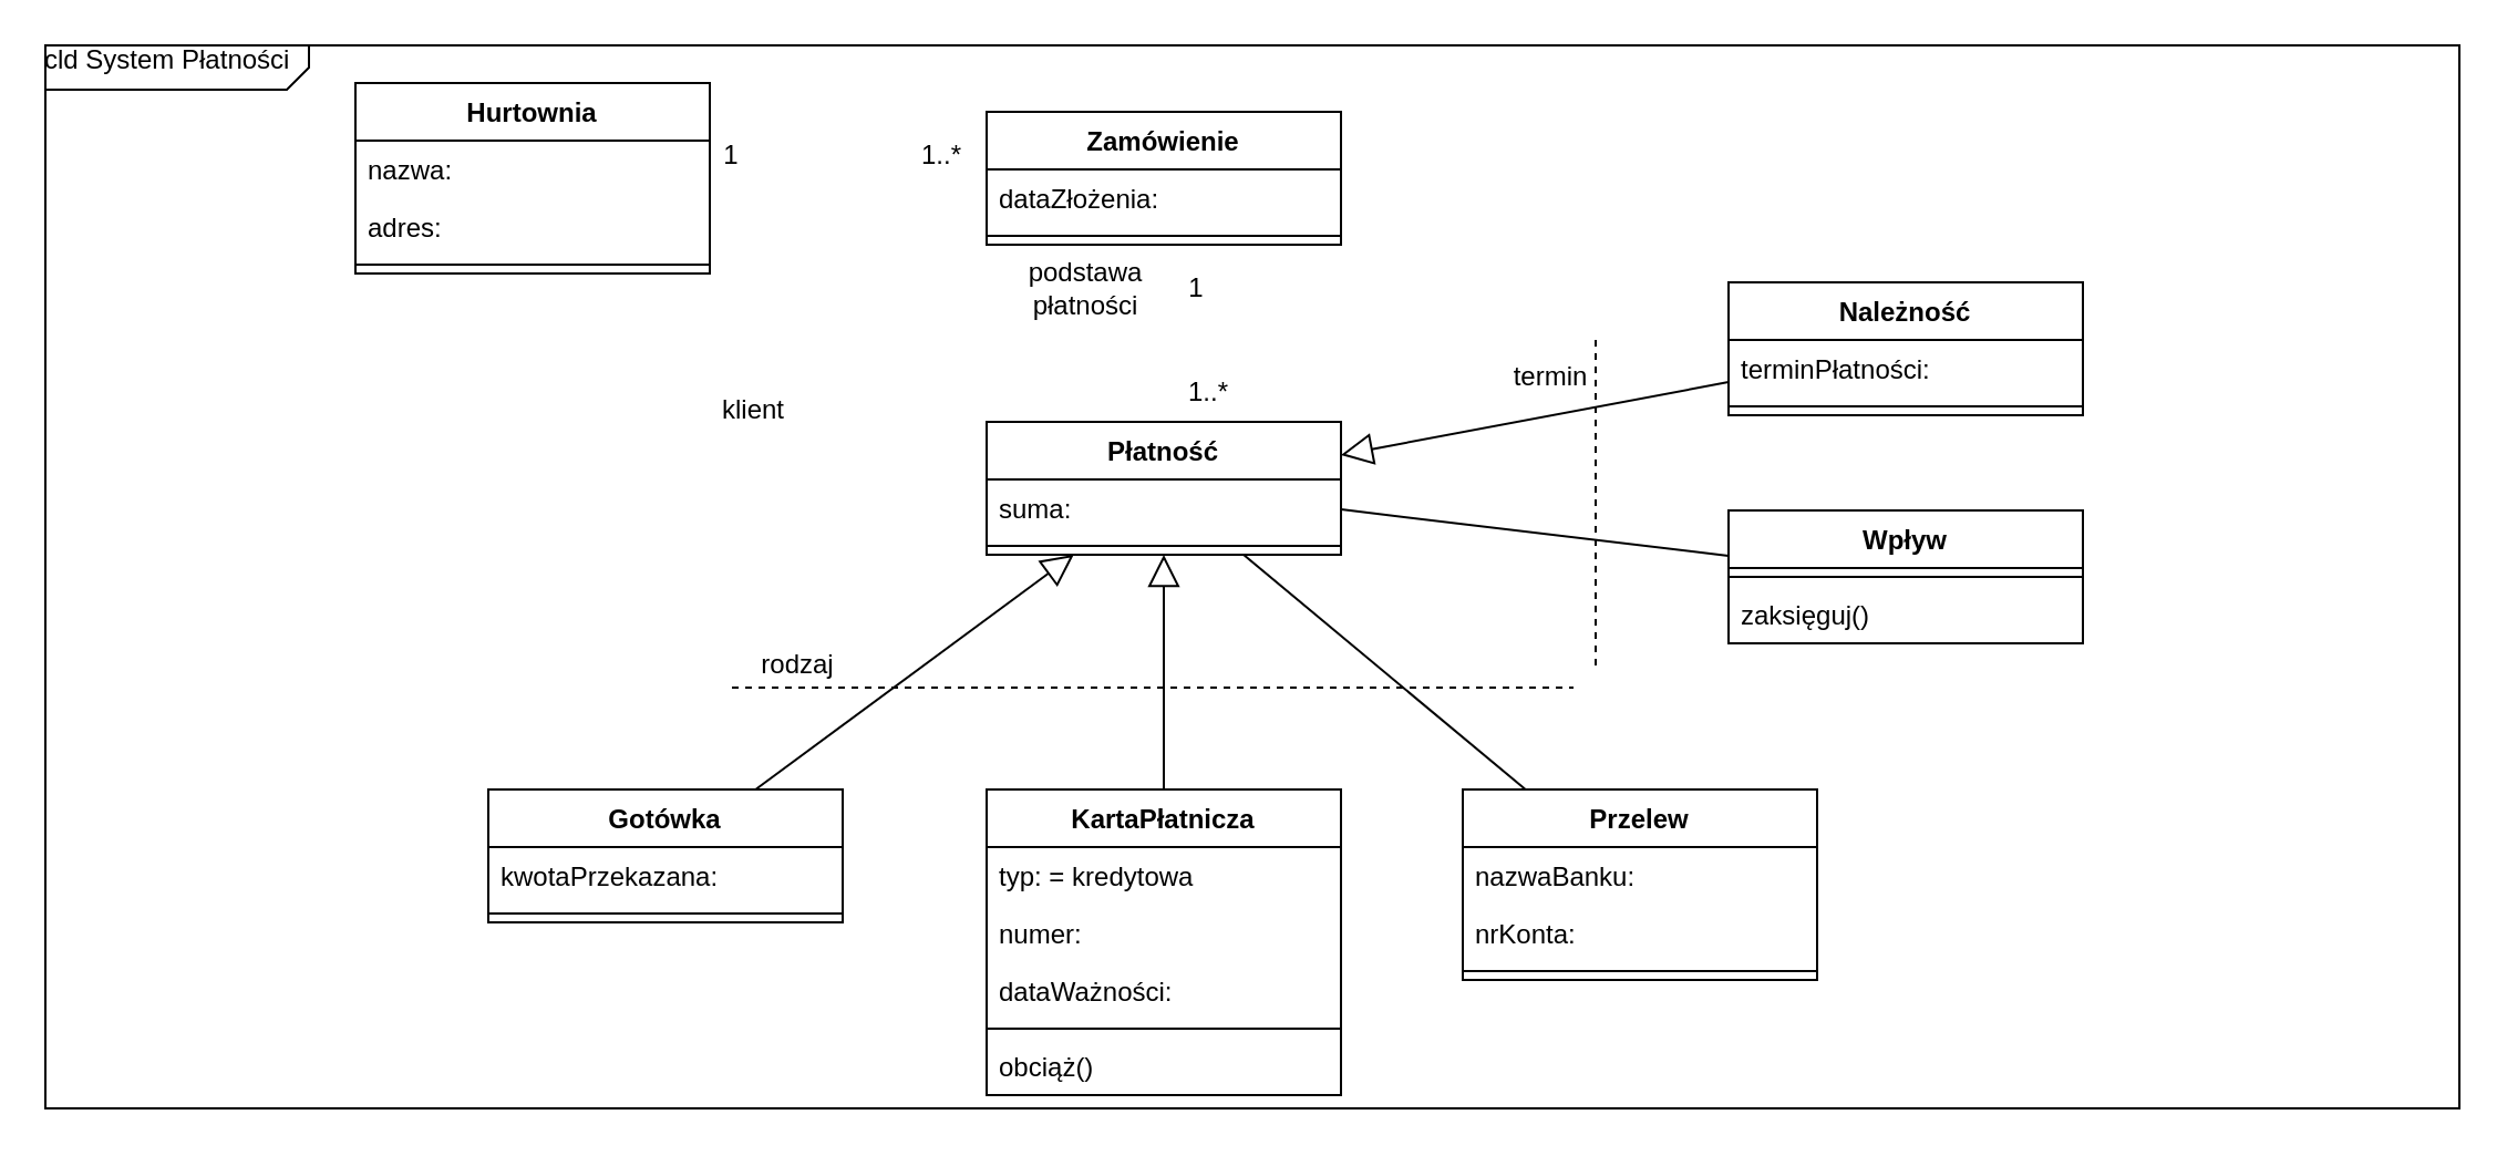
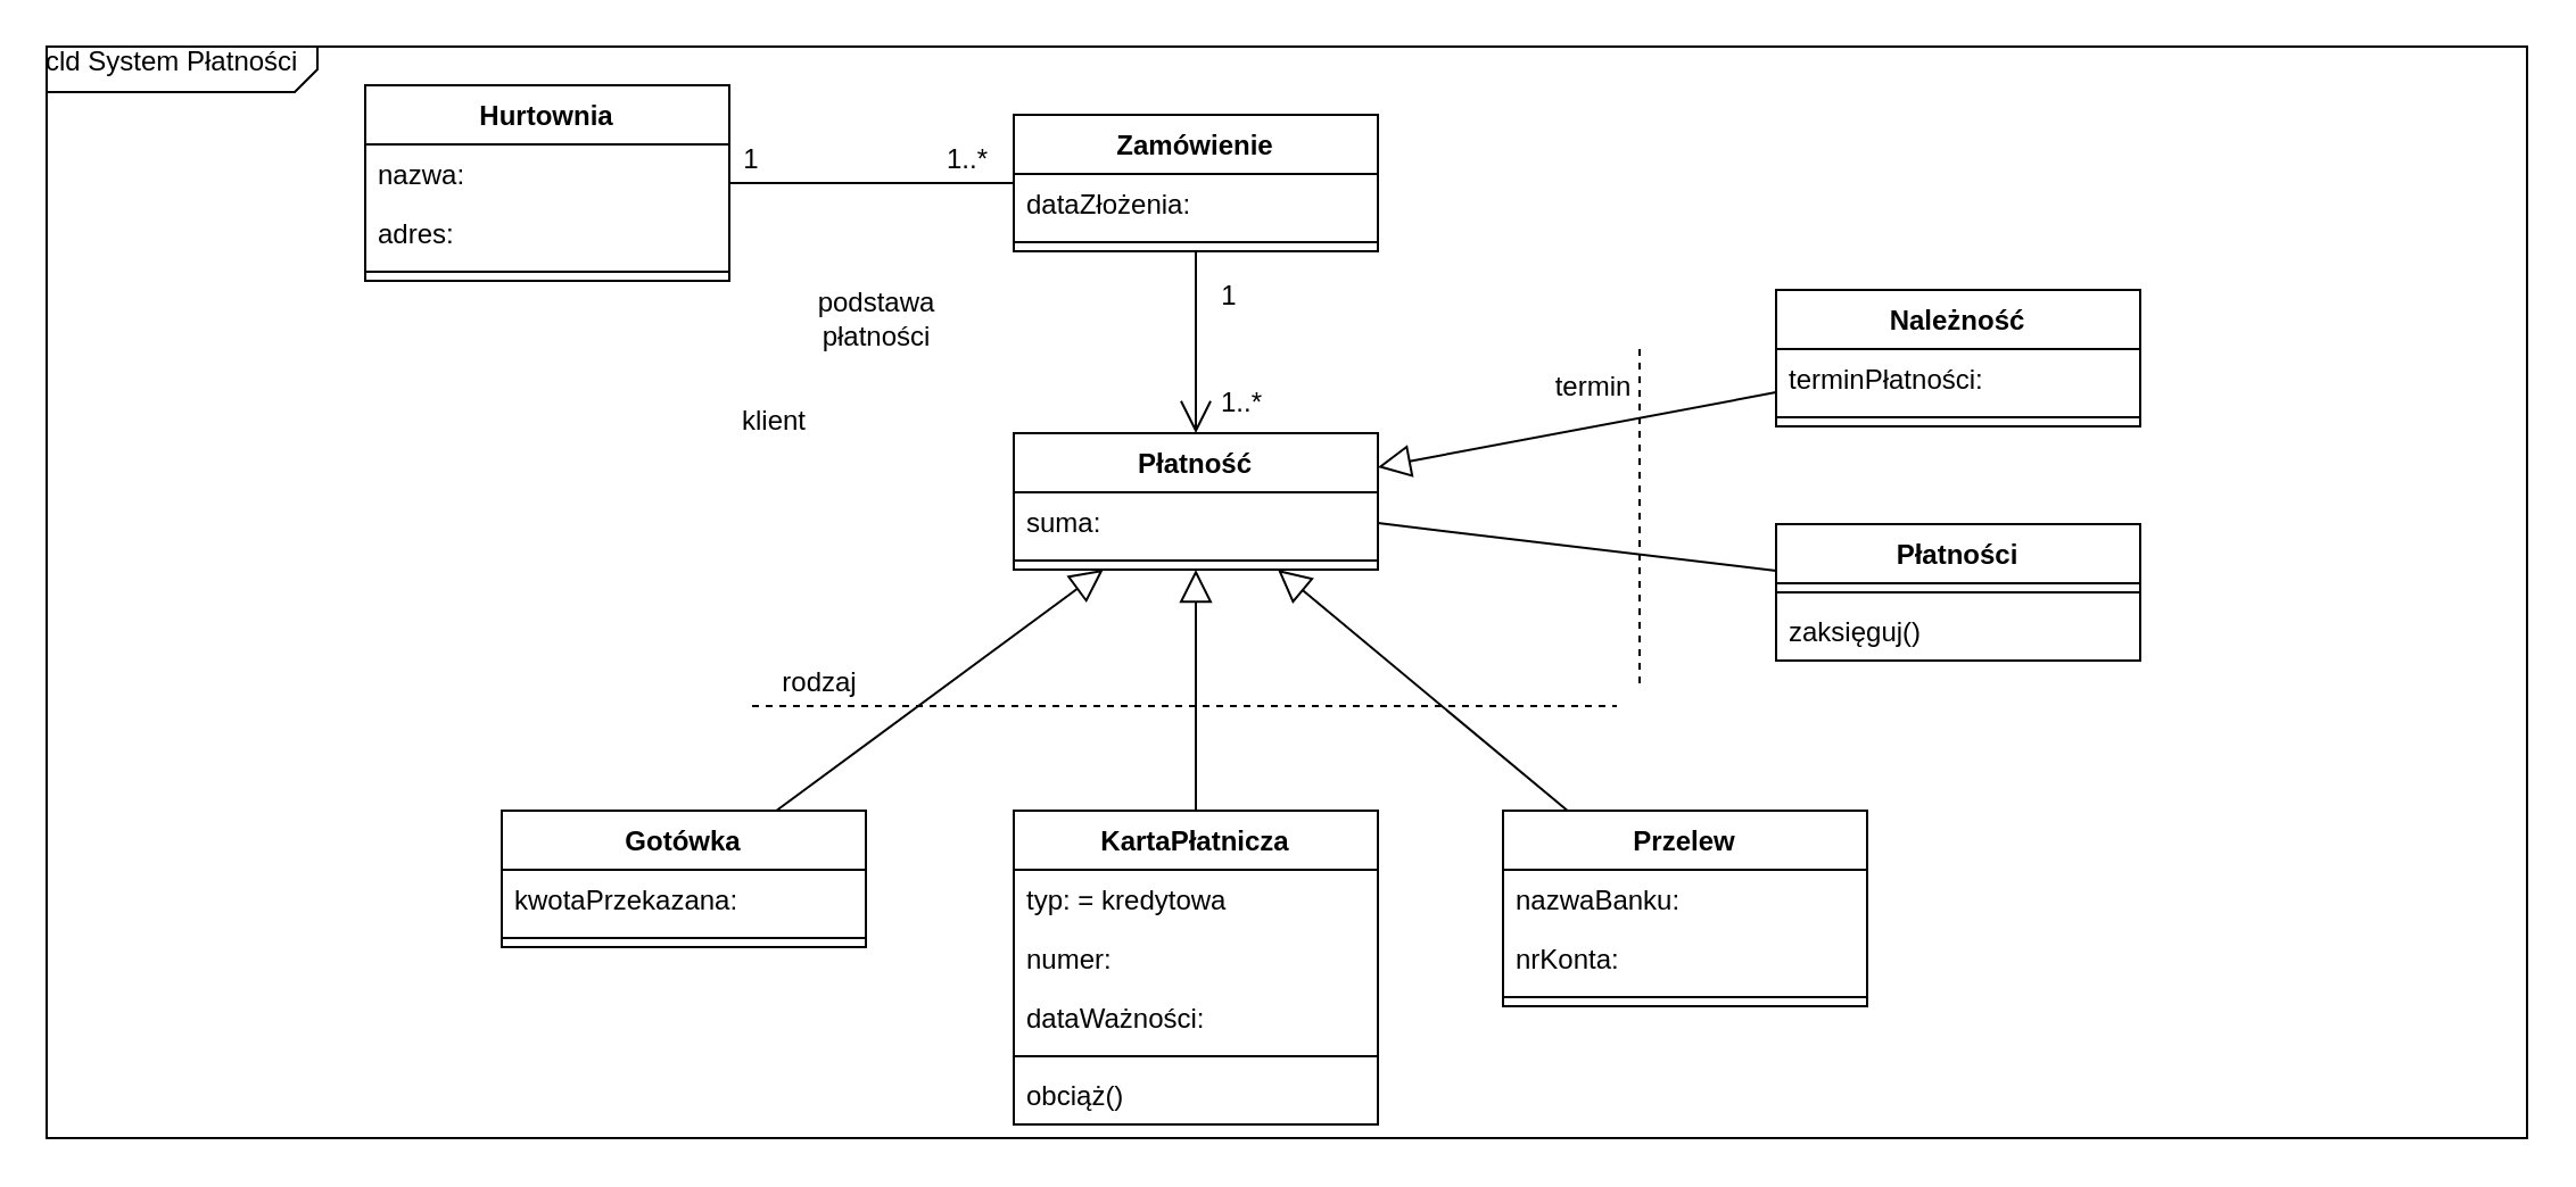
  <mxCell id="0" />
  <mxCell id="1" parent="0" />
  <mxCell id="2" value="cld System Płatności" style="html=1;shape=mxgraph.sysml.package;overflow=fill;labelX=119.17;align=left;spacingLeft=5;verticalAlign=top;spacingTop=-3;" vertex="1" parent="1"><mxGeometry x="20" y="20" width="1090" height="480" as="geometry" /></mxCell>
  <mxCell id="3" value="Hurtownia" style="swimlane;fontStyle=1;align=center;verticalAlign=top;childLayout=stackLayout;horizontal=1;startSize=26;horizontalStack=0;resizeParent=1;resizeParentMax=0;resizeLast=0;collapsible=1;marginBottom=0;" vertex="1" parent="1"><mxGeometry x="160" y="37" width="160" height="86" as="geometry" /></mxCell>
  <mxCell id="4" value="nazwa:" style="text;strokeColor=none;fillColor=none;align=left;verticalAlign=top;spacingLeft=4;spacingRight=4;overflow=hidden;rotatable=0;points=[[0,0.5],[1,0.5]];portConstraint=eastwest;" vertex="1" parent="3"><mxGeometry y="26" width="160" height="26" as="geometry" /></mxCell>
  <mxCell id="5" value="adres:" style="text;strokeColor=none;fillColor=none;align=left;verticalAlign=top;spacingLeft=4;spacingRight=4;overflow=hidden;rotatable=0;points=[[0,0.5],[1,0.5]];portConstraint=eastwest;" vertex="1" parent="3"><mxGeometry y="52" width="160" height="26" as="geometry" /></mxCell>
  <mxCell id="6" value="" style="line;strokeWidth=1;fillColor=none;align=left;verticalAlign=middle;spacingTop=-1;spacingLeft=3;spacingRight=3;rotatable=0;labelPosition=right;points=[];portConstraint=eastwest;" vertex="1" parent="3"><mxGeometry y="78" width="160" height="8" as="geometry" /></mxCell>
  <mxCell id="7" value="Zamówienie" style="swimlane;fontStyle=1;align=center;verticalAlign=top;childLayout=stackLayout;horizontal=1;startSize=26;horizontalStack=0;resizeParent=1;resizeParentMax=0;resizeLast=0;collapsible=1;marginBottom=0;" vertex="1" parent="1"><mxGeometry x="445" y="50" width="160" height="60" as="geometry" /></mxCell>
  <mxCell id="8" value="dataZłożenia:" style="text;strokeColor=none;fillColor=none;align=left;verticalAlign=top;spacingLeft=4;spacingRight=4;overflow=hidden;rotatable=0;points=[[0,0.5],[1,0.5]];portConstraint=eastwest;" vertex="1" parent="7"><mxGeometry y="26" width="160" height="26" as="geometry" /></mxCell>
  <mxCell id="9" value="" style="line;strokeWidth=1;fillColor=none;align=left;verticalAlign=middle;spacingTop=-1;spacingLeft=3;spacingRight=3;rotatable=0;labelPosition=right;points=[];portConstraint=eastwest;" vertex="1" parent="7"><mxGeometry y="52" width="160" height="8" as="geometry" /></mxCell>
  <mxCell id="10" value="Płatność" style="swimlane;fontStyle=1;align=center;verticalAlign=top;childLayout=stackLayout;horizontal=1;startSize=26;horizontalStack=0;resizeParent=1;resizeParentMax=0;resizeLast=0;collapsible=1;marginBottom=0;" vertex="1" parent="1"><mxGeometry x="445" y="190" width="160" height="60" as="geometry" /></mxCell>
  <mxCell id="11" value="suma:" style="text;strokeColor=none;fillColor=none;align=left;verticalAlign=top;spacingLeft=4;spacingRight=4;overflow=hidden;rotatable=0;points=[[0,0.5],[1,0.5]];portConstraint=eastwest;" vertex="1" parent="10"><mxGeometry y="26" width="160" height="26" as="geometry" /></mxCell>
  <mxCell id="12" value="" style="line;strokeWidth=1;fillColor=none;align=left;verticalAlign=middle;spacingTop=-1;spacingLeft=3;spacingRight=3;rotatable=0;labelPosition=right;points=[];portConstraint=eastwest;" vertex="1" parent="10"><mxGeometry y="52" width="160" height="8" as="geometry" /></mxCell>
- <mxCell id="13" value="Wpływ" style="swimlane;fontStyle=1;align=center;verticalAlign=top;childLayout=stackLayout;horizontal=1;startSize=26;horizontalStack=0;resizeParent=1;resizeParentMax=0;resizeLast=0;collapsible=1;marginBottom=0;" vertex="1" parent="1"><mxGeometry x="780" y="230" width="160" height="60" as="geometry" /></mxCell>
+ <mxCell id="13" value="Płatności" style="swimlane;fontStyle=1;align=center;verticalAlign=top;childLayout=stackLayout;horizontal=1;startSize=26;horizontalStack=0;resizeParent=1;resizeParentMax=0;resizeLast=0;collapsible=1;marginBottom=0;" vertex="1" parent="1"><mxGeometry x="780" y="230" width="160" height="60" as="geometry" /></mxCell>
  <mxCell id="14" value="" style="line;strokeWidth=1;fillColor=none;align=left;verticalAlign=middle;spacingTop=-1;spacingLeft=3;spacingRight=3;rotatable=0;labelPosition=right;points=[];portConstraint=eastwest;" vertex="1" parent="13"><mxGeometry y="26" width="160" height="8" as="geometry" /></mxCell>
  <mxCell id="15" value="zaksięguj()" style="text;strokeColor=none;fillColor=none;align=left;verticalAlign=top;spacingLeft=4;spacingRight=4;overflow=hidden;rotatable=0;points=[[0,0.5],[1,0.5]];portConstraint=eastwest;" vertex="1" parent="13"><mxGeometry y="34" width="160" height="26" as="geometry" /></mxCell>
  <mxCell id="16" value="Należność" style="swimlane;fontStyle=1;align=center;verticalAlign=top;childLayout=stackLayout;horizontal=1;startSize=26;horizontalStack=0;resizeParent=1;resizeParentMax=0;resizeLast=0;collapsible=1;marginBottom=0;" vertex="1" parent="1"><mxGeometry x="780" y="127" width="160" height="60" as="geometry" /></mxCell>
  <mxCell id="17" value="terminPłatności:" style="text;strokeColor=none;fillColor=none;align=left;verticalAlign=top;spacingLeft=4;spacingRight=4;overflow=hidden;rotatable=0;points=[[0,0.5],[1,0.5]];portConstraint=eastwest;" vertex="1" parent="16"><mxGeometry y="26" width="160" height="26" as="geometry" /></mxCell>
  <mxCell id="18" value="" style="line;strokeWidth=1;fillColor=none;align=left;verticalAlign=middle;spacingTop=-1;spacingLeft=3;spacingRight=3;rotatable=0;labelPosition=right;points=[];portConstraint=eastwest;" vertex="1" parent="16"><mxGeometry y="52" width="160" height="8" as="geometry" /></mxCell>
  <mxCell id="19" value="KartaPłatnicza" style="swimlane;fontStyle=1;align=center;verticalAlign=top;childLayout=stackLayout;horizontal=1;startSize=26;horizontalStack=0;resizeParent=1;resizeParentMax=0;resizeLast=0;collapsible=1;marginBottom=0;" vertex="1" parent="1"><mxGeometry x="445" y="356" width="160" height="138" as="geometry" /></mxCell>
  <mxCell id="20" value="typ: = kredytowa" style="text;strokeColor=none;fillColor=none;align=left;verticalAlign=top;spacingLeft=4;spacingRight=4;overflow=hidden;rotatable=0;points=[[0,0.5],[1,0.5]];portConstraint=eastwest;" vertex="1" parent="19"><mxGeometry y="26" width="160" height="26" as="geometry" /></mxCell>
  <mxCell id="21" value="numer:" style="text;strokeColor=none;fillColor=none;align=left;verticalAlign=top;spacingLeft=4;spacingRight=4;overflow=hidden;rotatable=0;points=[[0,0.5],[1,0.5]];portConstraint=eastwest;" vertex="1" parent="19"><mxGeometry y="52" width="160" height="26" as="geometry" /></mxCell>
  <mxCell id="22" value="dataWażności:" style="text;strokeColor=none;fillColor=none;align=left;verticalAlign=top;spacingLeft=4;spacingRight=4;overflow=hidden;rotatable=0;points=[[0,0.5],[1,0.5]];portConstraint=eastwest;" vertex="1" parent="19"><mxGeometry y="78" width="160" height="26" as="geometry" /></mxCell>
  <mxCell id="23" value="" style="line;strokeWidth=1;fillColor=none;align=left;verticalAlign=middle;spacingTop=-1;spacingLeft=3;spacingRight=3;rotatable=0;labelPosition=right;points=[];portConstraint=eastwest;" vertex="1" parent="19"><mxGeometry y="104" width="160" height="8" as="geometry" /></mxCell>
  <mxCell id="24" value="obciąż()" style="text;strokeColor=none;fillColor=none;align=left;verticalAlign=top;spacingLeft=4;spacingRight=4;overflow=hidden;rotatable=0;points=[[0,0.5],[1,0.5]];portConstraint=eastwest;" vertex="1" parent="19"><mxGeometry y="112" width="160" height="26" as="geometry" /></mxCell>
  <mxCell id="25" value="Przelew" style="swimlane;fontStyle=1;align=center;verticalAlign=top;childLayout=stackLayout;horizontal=1;startSize=26;horizontalStack=0;resizeParent=1;resizeParentMax=0;resizeLast=0;collapsible=1;marginBottom=0;" vertex="1" parent="1"><mxGeometry x="660" y="356" width="160" height="86" as="geometry" /></mxCell>
  <mxCell id="26" value="nazwaBanku:" style="text;strokeColor=none;fillColor=none;align=left;verticalAlign=top;spacingLeft=4;spacingRight=4;overflow=hidden;rotatable=0;points=[[0,0.5],[1,0.5]];portConstraint=eastwest;" vertex="1" parent="25"><mxGeometry y="26" width="160" height="26" as="geometry" /></mxCell>
  <mxCell id="27" value="nrKonta:" style="text;strokeColor=none;fillColor=none;align=left;verticalAlign=top;spacingLeft=4;spacingRight=4;overflow=hidden;rotatable=0;points=[[0,0.5],[1,0.5]];portConstraint=eastwest;" vertex="1" parent="25"><mxGeometry y="52" width="160" height="26" as="geometry" /></mxCell>
  <mxCell id="28" value="" style="line;strokeWidth=1;fillColor=none;align=left;verticalAlign=middle;spacingTop=-1;spacingLeft=3;spacingRight=3;rotatable=0;labelPosition=right;points=[];portConstraint=eastwest;" vertex="1" parent="25"><mxGeometry y="78" width="160" height="8" as="geometry" /></mxCell>
  <mxCell id="29" value="Gotówka" style="swimlane;fontStyle=1;align=center;verticalAlign=top;childLayout=stackLayout;horizontal=1;startSize=26;horizontalStack=0;resizeParent=1;resizeParentMax=0;resizeLast=0;collapsible=1;marginBottom=0;" vertex="1" parent="1"><mxGeometry x="220" y="356" width="160" height="60" as="geometry" /></mxCell>
  <mxCell id="30" value="kwotaPrzekazana:" style="text;strokeColor=none;fillColor=none;align=left;verticalAlign=top;spacingLeft=4;spacingRight=4;overflow=hidden;rotatable=0;points=[[0,0.5],[1,0.5]];portConstraint=eastwest;" vertex="1" parent="29"><mxGeometry y="26" width="160" height="26" as="geometry" /></mxCell>
  <mxCell id="31" value="" style="line;strokeWidth=1;fillColor=none;align=left;verticalAlign=middle;spacingTop=-1;spacingLeft=3;spacingRight=3;rotatable=0;labelPosition=right;points=[];portConstraint=eastwest;" vertex="1" parent="29"><mxGeometry y="52" width="160" height="8" as="geometry" /></mxCell>
+ <mxCell id="32" value="" style="endArrow=none;html=1;" edge="1" parent="1" source="7" target="3"><mxGeometry width="50" height="50" relative="1" as="geometry"><mxPoint x="510" y="290" as="sourcePoint" /><mxPoint x="560" y="240" as="targetPoint" /></mxGeometry></mxCell>
+ <mxCell id="33" value="" style="endArrow=open;endFill=1;endSize=12;html=1;" edge="1" parent="1" source="7" target="10"><mxGeometry width="160" relative="1" as="geometry"><mxPoint x="450" y="270" as="sourcePoint" /><mxPoint x="610" y="270" as="targetPoint" /></mxGeometry></mxCell>
  <mxCell id="34" value="" style="edgeStyle=none;html=1;endArrow=block;endFill=0;endSize=12;verticalAlign=bottom;exitX=0.5;exitY=0;exitDx=0;exitDy=0;" edge="1" parent="1" source="19" target="10"><mxGeometry width="160" relative="1" as="geometry"><mxPoint x="450" y="270" as="sourcePoint" /><mxPoint x="610" y="270" as="targetPoint" /></mxGeometry></mxCell>
  <mxCell id="35" value="" style="edgeStyle=none;html=1;endArrow=block;endFill=0;endSize=12;verticalAlign=bottom;" edge="1" parent="1" source="29" target="10"><mxGeometry width="160" relative="1" as="geometry"><mxPoint x="450" y="270" as="sourcePoint" /><mxPoint x="610" y="270" as="targetPoint" /></mxGeometry></mxCell>
- <mxCell id="36" value="" style="edgeStyle=none;html=1;endArrow=none;endFill=0;endSize=12;verticalAlign=bottom;" edge="1" parent="1" source="25" target="10"><mxGeometry width="160" relative="1" as="geometry"><mxPoint x="450" y="270" as="sourcePoint" /><mxPoint x="610" y="270" as="targetPoint" /></mxGeometry></mxCell>
+ <mxCell id="36" value="" style="edgeStyle=none;html=1;endArrow=block;endFill=0;endSize=12;verticalAlign=bottom;" edge="1" parent="1" source="25" target="10"><mxGeometry width="160" relative="1" as="geometry"><mxPoint x="450" y="270" as="sourcePoint" /><mxPoint x="610" y="270" as="targetPoint" /></mxGeometry></mxCell>
  <mxCell id="37" value="" style="edgeStyle=none;html=1;endArrow=none;endFill=0;endSize=12;verticalAlign=bottom;" edge="1" parent="1" source="13" target="10"><mxGeometry width="160" relative="1" as="geometry"><mxPoint x="450" y="270" as="sourcePoint" /><mxPoint x="610" y="270" as="targetPoint" /></mxGeometry></mxCell>
  <mxCell id="38" value="" style="edgeStyle=none;html=1;endArrow=block;endFill=0;endSize=12;verticalAlign=bottom;" edge="1" parent="1" source="16" target="10"><mxGeometry width="160" relative="1" as="geometry"><mxPoint x="450" y="270" as="sourcePoint" /><mxPoint x="610" y="270" as="targetPoint" /></mxGeometry></mxCell>
  <mxCell id="39" value="" style="endArrow=none;dashed=1;html=1;" edge="1" parent="1"><mxGeometry width="50" height="50" relative="1" as="geometry"><mxPoint x="720" y="300" as="sourcePoint" /><mxPoint x="720" y="150" as="targetPoint" /></mxGeometry></mxCell>
  <mxCell id="40" value="" style="endArrow=none;dashed=1;html=1;" edge="1" parent="1"><mxGeometry width="50" height="50" relative="1" as="geometry"><mxPoint x="330" y="310" as="sourcePoint" /><mxPoint x="710" y="310" as="targetPoint" /></mxGeometry></mxCell>
  <mxCell id="41" value="rodzaj" style="text;html=1;strokeColor=none;fillColor=none;align=center;verticalAlign=middle;whiteSpace=wrap;rounded=0;" vertex="1" parent="1"><mxGeometry x="340" y="290" width="40" height="20" as="geometry" /></mxCell>
  <mxCell id="42" value="termin" style="text;html=1;strokeColor=none;fillColor=none;align=center;verticalAlign=middle;whiteSpace=wrap;rounded=0;" vertex="1" parent="1"><mxGeometry x="680" y="160" width="40" height="20" as="geometry" /></mxCell>
  <mxCell id="43" value="1" style="text;html=1;strokeColor=none;fillColor=none;align=center;verticalAlign=middle;whiteSpace=wrap;rounded=0;" vertex="1" parent="1"><mxGeometry x="310" y="60" width="40" height="20" as="geometry" /></mxCell>
  <mxCell id="44" value="1..*" style="text;html=1;strokeColor=none;fillColor=none;align=center;verticalAlign=middle;whiteSpace=wrap;rounded=0;" vertex="1" parent="1"><mxGeometry x="405" y="60" width="40" height="20" as="geometry" /></mxCell>
  <mxCell id="45" value="klient" style="text;html=1;strokeColor=none;fillColor=none;align=center;verticalAlign=middle;whiteSpace=wrap;rounded=0;" vertex="1" parent="1"><mxGeometry x="320" y="175" width="40" height="20" as="geometry" /></mxCell>
- <mxCell id="46" value="podstawa płatności" style="text;html=1;strokeColor=none;fillColor=none;align=center;verticalAlign=middle;whiteSpace=wrap;rounded=0;" vertex="1" parent="1"><mxGeometry x="470" y="120" width="40" height="20" as="geometry" /></mxCell>
+ <mxCell id="46" value="podstawa płatności" style="text;html=1;strokeColor=none;fillColor=none;align=center;verticalAlign=middle;whiteSpace=wrap;rounded=0;" vertex="1" parent="1"><mxGeometry x="365" y="130" width="40" height="20" as="geometry" /></mxCell>
  <mxCell id="47" value="1" style="text;html=1;strokeColor=none;fillColor=none;align=center;verticalAlign=middle;whiteSpace=wrap;rounded=0;" vertex="1" parent="1"><mxGeometry x="520" y="120" width="40" height="20" as="geometry" /></mxCell>
  <mxCell id="48" value="1..*" style="text;html=1;align=center;verticalAlign=middle;resizable=0;points=[];autosize=1;" vertex="1" parent="1"><mxGeometry x="530" y="167" width="30" height="20" as="geometry" /></mxCell>
